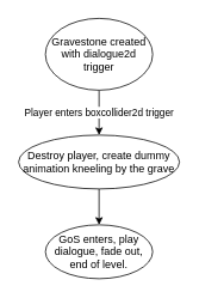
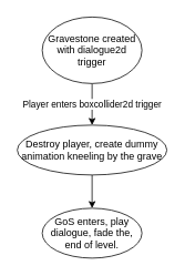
  <mxCell id="0" />
  <mxCell id="1" parent="0" />
  <mxCell id="2" value="Player enters boxcollider2d trigger" style="edgeStyle=orthogonalEdgeStyle;rounded=0;orthogonalLoop=1;jettySize=auto;html=1;" edge="1" parent="1" source="3" target="5"><mxGeometry relative="1" as="geometry" /></mxCell>
  <mxCell id="3" value="Gravestone created with dialogue2d trigger" style="ellipse;whiteSpace=wrap;html=1;" vertex="1" parent="1"><mxGeometry x="50" y="20" width="120" height="80" as="geometry" /></mxCell>
  <mxCell id="4" value="" style="edgeStyle=orthogonalEdgeStyle;rounded=0;orthogonalLoop=1;jettySize=auto;html=1;" edge="1" parent="1" source="5" target="6"><mxGeometry relative="1" as="geometry" /></mxCell>
  <mxCell id="5" value="Destroy player, create dummy animation kneeling by the grave" style="ellipse;whiteSpace=wrap;html=1;" vertex="1" parent="1"><mxGeometry x="20" y="150" width="180" height="60" as="geometry" /></mxCell>
- <mxCell id="6" value="GoS enters, play dialogue, fade out, end of level." style="ellipse;whiteSpace=wrap;html=1;" vertex="1" parent="1"><mxGeometry x="50" y="250" width="120" height="60" as="geometry" /></mxCell>
+ <mxCell id="6" value="GoS enters, play dialogue, fade the, end of level." style="ellipse;whiteSpace=wrap;html=1;" vertex="1" parent="1"><mxGeometry x="50" y="250" width="120" height="60" as="geometry" /></mxCell>
